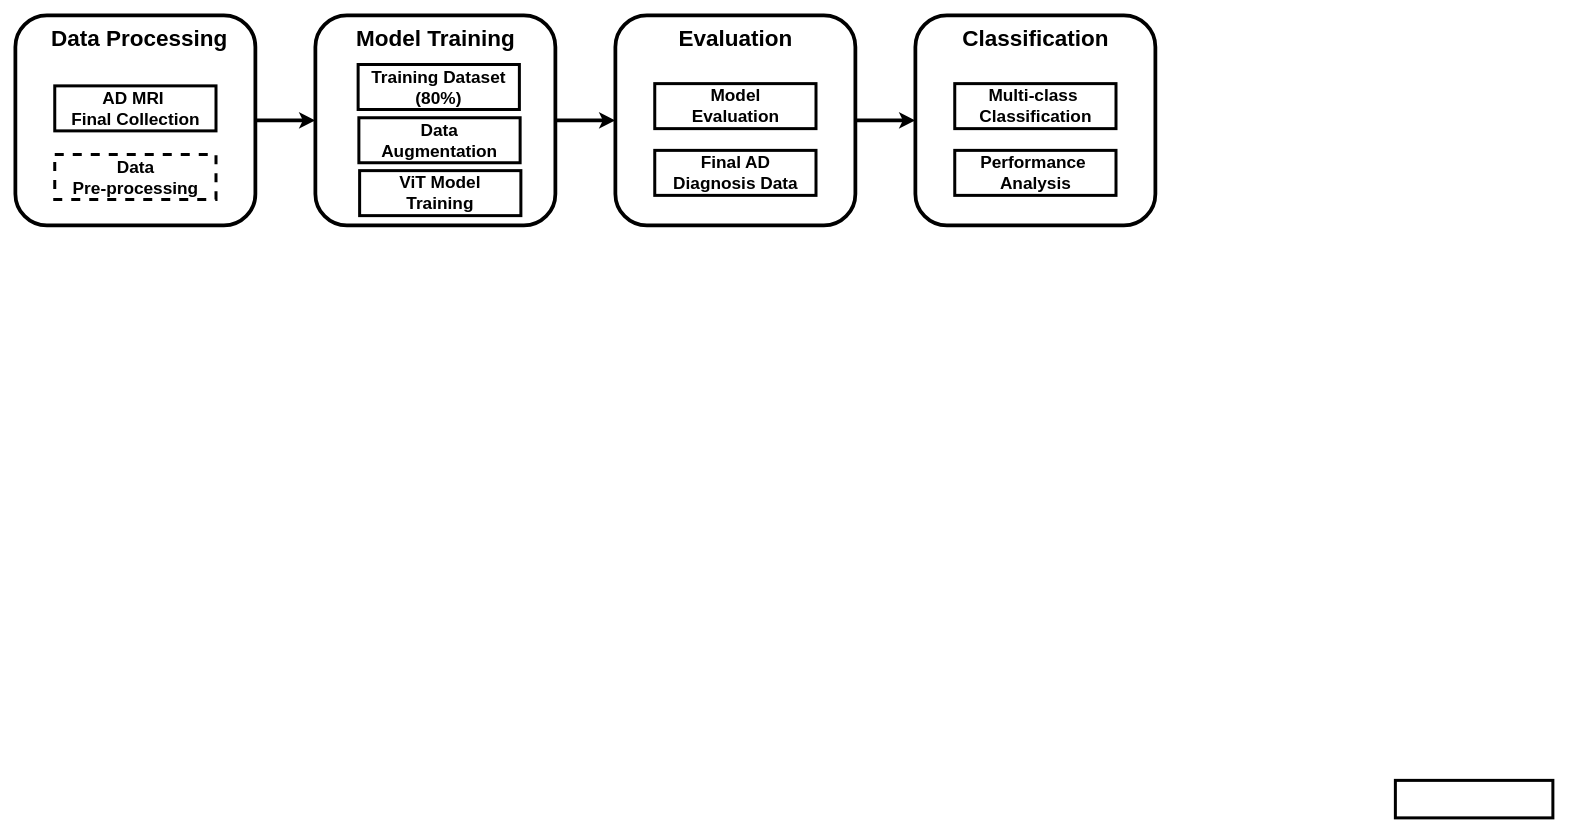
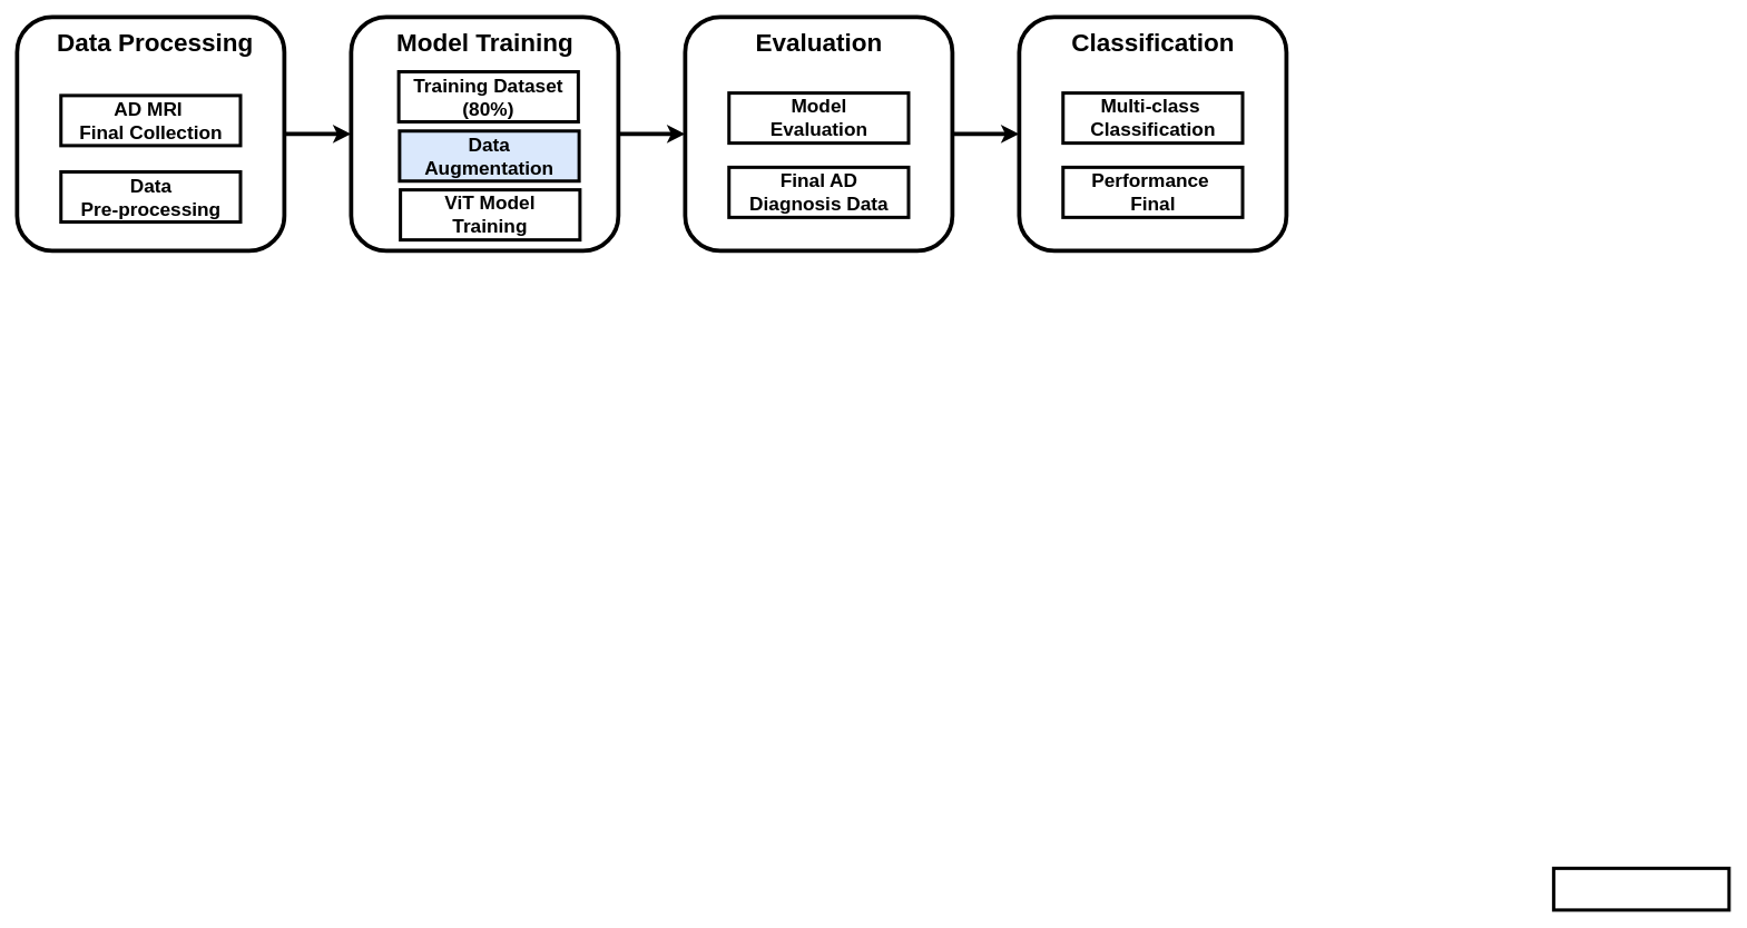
  <mxCell id="0" />
  <mxCell id="1" parent="0" />
  <mxCell id="2" style="edgeStyle=orthogonalEdgeStyle;rounded=0;orthogonalLoop=1;jettySize=auto;html=1;exitX=1;exitY=0.5;exitDx=0;exitDy=0;entryX=0;entryY=0.5;entryDx=0;entryDy=0;strokeWidth=5;" edge="1" parent="1" source="3" target="5"><mxGeometry relative="1" as="geometry" /></mxCell>
  <mxCell id="3" value="" style="rounded=1;whiteSpace=wrap;html=1;gradientColor=none;fillColor=default;fontStyle=1;strokeWidth=5;shadow=0;glass=0;" vertex="1" parent="1"><mxGeometry x="20" y="20" width="320" height="280" as="geometry" /></mxCell>
  <mxCell id="4" style="edgeStyle=orthogonalEdgeStyle;rounded=0;orthogonalLoop=1;jettySize=auto;html=1;exitX=1;exitY=0.5;exitDx=0;exitDy=0;entryX=0;entryY=0.5;entryDx=0;entryDy=0;strokeWidth=5;" edge="1" parent="1" source="5" target="7"><mxGeometry relative="1" as="geometry" /></mxCell>
  <mxCell id="5" value="" style="rounded=1;whiteSpace=wrap;html=1;gradientColor=none;fillColor=default;fontStyle=1;strokeWidth=5;" vertex="1" parent="1"><mxGeometry x="420" y="20" width="320" height="280" as="geometry" /></mxCell>
  <mxCell id="6" style="edgeStyle=orthogonalEdgeStyle;rounded=0;orthogonalLoop=1;jettySize=auto;html=1;exitX=1;exitY=0.5;exitDx=0;exitDy=0;entryX=0;entryY=0.5;entryDx=0;entryDy=0;strokeWidth=5;" edge="1" parent="1" source="7" target="8"><mxGeometry relative="1" as="geometry" /></mxCell>
  <mxCell id="7" value="" style="rounded=1;whiteSpace=wrap;html=1;gradientColor=none;fillColor=default;fontStyle=1;strokeWidth=5;" vertex="1" parent="1"><mxGeometry x="820" y="20" width="320" height="280" as="geometry" /></mxCell>
  <mxCell id="8" value="" style="rounded=1;whiteSpace=wrap;html=1;gradientColor=none;fillColor=default;fontStyle=1;strokeWidth=5;" vertex="1" parent="1"><mxGeometry x="1220" y="20" width="320" height="280" as="geometry" /></mxCell>
  <mxCell id="9" value="&lt;b style=&quot;text-wrap-mode: nowrap;&quot;&gt;&lt;font style=&quot;font-size: 23px;&quot;&gt;AD MRI&amp;nbsp;&lt;/font&gt;&lt;/b&gt;&lt;div style=&quot;text-wrap-mode: nowrap;&quot;&gt;&lt;b&gt;&lt;font style=&quot;font-size: 23px;&quot;&gt;Final Collection&lt;/font&gt;&lt;/b&gt;&lt;/div&gt;" style="html=1;dashed=0;whiteSpace=wrap;strokeWidth=4;" vertex="1" parent="1"><mxGeometry x="72.5" y="114" width="215" height="60" as="geometry" /></mxCell>
  <mxCell id="10" value="&lt;font style=&quot;font-size: 30px;&quot;&gt;Data Processing&lt;/font&gt;" style="text;html=1;align=center;verticalAlign=middle;resizable=0;points=[];autosize=1;strokeColor=none;fillColor=none;fontStyle=1;fontSize=24;" vertex="1" parent="1"><mxGeometry x="65" y="25" width="240" height="50" as="geometry" /></mxCell>
  <mxCell id="11" value="&lt;font style=&quot;font-size: 30px;&quot;&gt;Model Training&lt;/font&gt;" style="text;html=1;align=center;verticalAlign=middle;resizable=0;points=[];autosize=1;strokeColor=none;fillColor=none;fontStyle=1;fontSize=24;" vertex="1" parent="1"><mxGeometry x="470" y="25" width="220" height="50" as="geometry" /></mxCell>
  <mxCell id="12" value="&lt;font style=&quot;font-size: 30px;&quot;&gt;Evaluation&lt;/font&gt;" style="text;html=1;align=center;verticalAlign=middle;resizable=0;points=[];autosize=1;strokeColor=none;fillColor=none;fontStyle=1;fontSize=24;" vertex="1" parent="1"><mxGeometry x="900" y="25" width="160" height="50" as="geometry" /></mxCell>
  <mxCell id="13" value="&lt;font style=&quot;font-size: 30px;&quot;&gt;Classification&lt;/font&gt;" style="text;html=1;align=center;verticalAlign=middle;resizable=0;points=[];autosize=1;strokeColor=none;fillColor=none;fontStyle=1;fontSize=24;" vertex="1" parent="1"><mxGeometry x="1280" y="25" width="200" height="50" as="geometry" /></mxCell>
  <mxCell id="14" value="" style="html=1;dashed=0;whiteSpace=wrap;strokeWidth=4;" vertex="1" parent="1"><mxGeometry x="1860" y="1040" width="210" height="50" as="geometry" /></mxCell>
- <mxCell id="15" value="&lt;span style=&quot;font-size: 23px; text-wrap-mode: nowrap;&quot;&gt;&lt;b&gt;Data&lt;/b&gt;&lt;/span&gt;&lt;div&gt;&lt;span style=&quot;font-size: 23px; text-wrap-mode: nowrap;&quot;&gt;&lt;b&gt;Pre-processing&lt;/b&gt;&lt;/span&gt;&lt;/div&gt;" style="html=1;dashed=1;whiteSpace=wrap;strokeWidth=4;" vertex="1" parent="1"><mxGeometry x="72.5" y="205.5" width="215" height="60" as="geometry" /></mxCell>
+ <mxCell id="15" value="&lt;span style=&quot;font-size: 23px; text-wrap-mode: nowrap;&quot;&gt;&lt;b&gt;Data&lt;/b&gt;&lt;/span&gt;&lt;div&gt;&lt;span style=&quot;font-size: 23px; text-wrap-mode: nowrap;&quot;&gt;&lt;b&gt;Pre-processing&lt;/b&gt;&lt;/span&gt;&lt;/div&gt;" style="html=1;dashed=0;whiteSpace=wrap;strokeWidth=4;" vertex="1" parent="1"><mxGeometry x="72.5" y="205.5" width="215" height="60" as="geometry" /></mxCell>
  <mxCell id="16" value="&lt;span style=&quot;font-size: 23px; text-wrap-mode: nowrap;&quot;&gt;&lt;b&gt;Model&lt;/b&gt;&lt;/span&gt;&lt;div&gt;&lt;span style=&quot;font-size: 23px; text-wrap-mode: nowrap;&quot;&gt;&lt;b&gt;Evaluation&lt;/b&gt;&lt;/span&gt;&lt;/div&gt;" style="html=1;dashed=0;whiteSpace=wrap;strokeWidth=4;" vertex="1" parent="1"><mxGeometry x="872.5" y="111" width="215" height="60" as="geometry" /></mxCell>
  <mxCell id="17" value="&lt;span style=&quot;font-size: 23px; text-wrap-mode: nowrap;&quot;&gt;&lt;b&gt;Final AD&lt;/b&gt;&lt;/span&gt;&lt;div&gt;&lt;span style=&quot;font-size: 23px; text-wrap-mode: nowrap;&quot;&gt;&lt;b&gt;Diagnosis Data&lt;/b&gt;&lt;/span&gt;&lt;/div&gt;" style="html=1;dashed=0;whiteSpace=wrap;strokeWidth=4;" vertex="1" parent="1"><mxGeometry x="872.5" y="200" width="215" height="60" as="geometry" /></mxCell>
  <mxCell id="18" value="&lt;span style=&quot;font-size: 23px; text-wrap-mode: nowrap;&quot;&gt;&lt;b&gt;Multi-class&amp;nbsp;&lt;/b&gt;&lt;/span&gt;&lt;div&gt;&lt;span style=&quot;font-size: 23px; text-wrap-mode: nowrap;&quot;&gt;&lt;b&gt;Classification&lt;/b&gt;&lt;/span&gt;&lt;/div&gt;" style="html=1;dashed=0;whiteSpace=wrap;strokeWidth=4;" vertex="1" parent="1"><mxGeometry x="1272.5" y="111" width="215" height="60" as="geometry" /></mxCell>
- <mxCell id="19" value="&lt;span style=&quot;font-size: 23px; text-wrap-mode: nowrap;&quot;&gt;&lt;b&gt;Performance&amp;nbsp;&lt;/b&gt;&lt;/span&gt;&lt;div&gt;&lt;span style=&quot;font-size: 23px; text-wrap-mode: nowrap;&quot;&gt;&lt;b&gt;Analysis&lt;/b&gt;&lt;/span&gt;&lt;/div&gt;" style="html=1;dashed=0;whiteSpace=wrap;strokeWidth=4;" vertex="1" parent="1"><mxGeometry x="1272.5" y="200" width="215" height="60" as="geometry" /></mxCell>
+ <mxCell id="19" value="&lt;span style=&quot;font-size: 23px; text-wrap-mode: nowrap;&quot;&gt;&lt;b&gt;Performance&amp;nbsp;&lt;/b&gt;&lt;/span&gt;&lt;div&gt;&lt;span style=&quot;font-size: 23px; text-wrap-mode: nowrap;&quot;&gt;&lt;b&gt;Final&lt;/b&gt;&lt;/span&gt;&lt;/div&gt;" style="html=1;dashed=0;whiteSpace=wrap;strokeWidth=4;" vertex="1" parent="1"><mxGeometry x="1272.5" y="200" width="215" height="60" as="geometry" /></mxCell>
  <mxCell id="20" value="&lt;span style=&quot;font-size: 23px; text-wrap-mode: nowrap;&quot;&gt;&lt;b&gt;Training Dataset&lt;/b&gt;&lt;/span&gt;&lt;div&gt;&lt;span style=&quot;font-size: 23px; text-wrap-mode: nowrap;&quot;&gt;&lt;b&gt;(80%)&lt;/b&gt;&lt;/span&gt;&lt;/div&gt;" style="html=1;dashed=0;whiteSpace=wrap;strokeWidth=4;" vertex="1" parent="1"><mxGeometry x="477" y="85.5" width="215" height="60" as="geometry" /></mxCell>
- <mxCell id="21" value="&lt;span style=&quot;font-size: 23px; text-wrap-mode: nowrap;&quot;&gt;&lt;b&gt;Data&lt;/b&gt;&lt;/span&gt;&lt;div&gt;&lt;span style=&quot;font-size: 23px; text-wrap-mode: nowrap;&quot;&gt;&lt;b&gt;Augmentation&lt;/b&gt;&lt;/span&gt;&lt;/div&gt;" style="html=1;dashed=0;whiteSpace=wrap;strokeWidth=4;" vertex="1" parent="1"><mxGeometry x="478" y="156.5" width="215" height="60" as="geometry" /></mxCell>
+ <mxCell id="21" value="&lt;span style=&quot;font-size: 23px; text-wrap-mode: nowrap;&quot;&gt;&lt;b&gt;Data&lt;/b&gt;&lt;/span&gt;&lt;div&gt;&lt;span style=&quot;font-size: 23px; text-wrap-mode: nowrap;&quot;&gt;&lt;b&gt;Augmentation&lt;/b&gt;&lt;/span&gt;&lt;/div&gt;" style="html=1;dashed=0;whiteSpace=wrap;strokeWidth=4;fillColor=#dae8fc;" vertex="1" parent="1"><mxGeometry x="478" y="156.5" width="215" height="60" as="geometry" /></mxCell>
  <mxCell id="22" value="&lt;span style=&quot;font-size: 23px; text-wrap-mode: nowrap;&quot;&gt;&lt;b&gt;ViT Model&lt;/b&gt;&lt;/span&gt;&lt;div&gt;&lt;span style=&quot;font-size: 23px; text-wrap-mode: nowrap;&quot;&gt;&lt;b&gt;Training&lt;/b&gt;&lt;/span&gt;&lt;/div&gt;" style="html=1;dashed=0;whiteSpace=wrap;strokeWidth=4;" vertex="1" parent="1"><mxGeometry x="479" y="227" width="215" height="60" as="geometry" /></mxCell>
